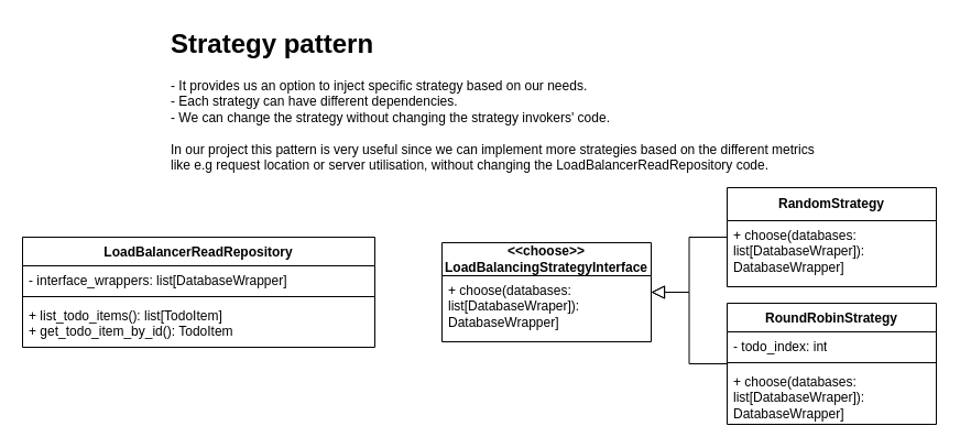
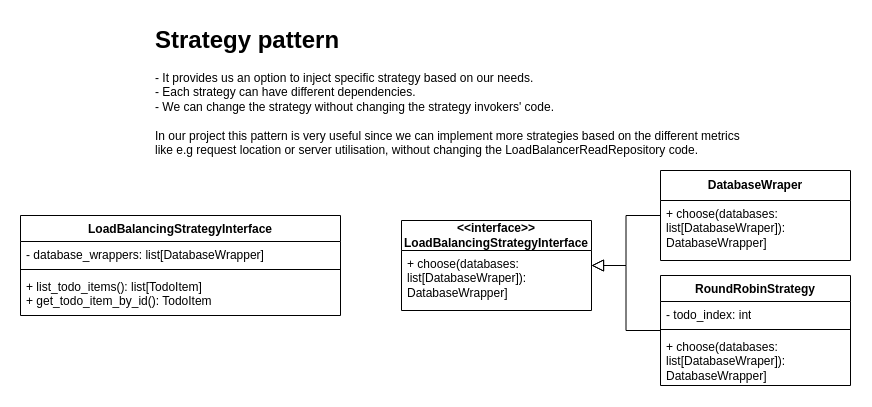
  <mxCell id="0" />
  <mxCell id="1" parent="0" />
- <mxCell id="2" value="&lt;b&gt;&amp;lt;&amp;lt;choose&amp;gt;&amp;gt;&lt;br&gt;LoadBalancingStrategyInterface&lt;br&gt;&lt;/b&gt;" style="swimlane;fontStyle=0;childLayout=stackLayout;horizontal=1;startSize=30;fillColor=none;horizontalStack=0;resizeParent=1;resizeParentMax=0;resizeLast=0;collapsible=1;marginBottom=0;whiteSpace=wrap;html=1;" vertex="1" parent="1"><mxGeometry x="401" y="220" width="190" height="90" as="geometry" /></mxCell>
+ <mxCell id="2" value="&lt;b&gt;&amp;lt;&amp;lt;interface&amp;gt;&amp;gt;&lt;br&gt;LoadBalancingStrategyInterface&lt;br&gt;&lt;/b&gt;" style="swimlane;fontStyle=0;childLayout=stackLayout;horizontal=1;startSize=30;fillColor=none;horizontalStack=0;resizeParent=1;resizeParentMax=0;resizeLast=0;collapsible=1;marginBottom=0;whiteSpace=wrap;html=1;" vertex="1" parent="1"><mxGeometry x="401" y="220" width="190" height="90" as="geometry" /></mxCell>
  <mxCell id="3" value="+ choose(databases: list[DatabaseWraper]): DatabaseWrapper]" style="text;strokeColor=none;fillColor=none;align=left;verticalAlign=top;spacingLeft=4;spacingRight=4;overflow=hidden;rotatable=0;points=[[0,0.5],[1,0.5]];portConstraint=eastwest;whiteSpace=wrap;html=1;" vertex="1" parent="2"><mxGeometry y="30" width="190" height="60" as="geometry" /></mxCell>
  <mxCell id="4" style="edgeStyle=orthogonalEdgeStyle;rounded=0;orthogonalLoop=1;jettySize=auto;html=1;dashed=0;dashPattern=8 8;endArrow=block;endFill=0;endSize=10;" edge="1" parent="1" source="5" target="2"><mxGeometry relative="1" as="geometry" /></mxCell>
- <mxCell id="5" value="&lt;b&gt;RandomStrategy&lt;br&gt;&lt;/b&gt;" style="swimlane;fontStyle=0;childLayout=stackLayout;horizontal=1;startSize=30;fillColor=none;horizontalStack=0;resizeParent=1;resizeParentMax=0;resizeLast=0;collapsible=1;marginBottom=0;whiteSpace=wrap;html=1;" vertex="1" parent="1"><mxGeometry x="660" y="170" width="190" height="90" as="geometry" /></mxCell>
+ <mxCell id="5" value="&lt;b&gt;DatabaseWraper&lt;br&gt;&lt;/b&gt;" style="swimlane;fontStyle=0;childLayout=stackLayout;horizontal=1;startSize=30;fillColor=none;horizontalStack=0;resizeParent=1;resizeParentMax=0;resizeLast=0;collapsible=1;marginBottom=0;whiteSpace=wrap;html=1;" vertex="1" parent="1"><mxGeometry x="660" y="170" width="190" height="90" as="geometry" /></mxCell>
  <mxCell id="6" value="+ choose(databases: list[DatabaseWraper]): DatabaseWrapper]" style="text;strokeColor=none;fillColor=none;align=left;verticalAlign=top;spacingLeft=4;spacingRight=4;overflow=hidden;rotatable=0;points=[[0,0.5],[1,0.5]];portConstraint=eastwest;whiteSpace=wrap;html=1;" vertex="1" parent="5"><mxGeometry y="30" width="190" height="60" as="geometry" /></mxCell>
  <mxCell id="7" style="edgeStyle=orthogonalEdgeStyle;rounded=0;orthogonalLoop=1;jettySize=auto;html=1;dashed=0;dashPattern=8 8;endArrow=block;endFill=0;endSize=10;" edge="1" parent="1" source="8" target="2"><mxGeometry relative="1" as="geometry" /></mxCell>
  <mxCell id="8" value="&lt;b style=&quot;border-color: var(--border-color);&quot;&gt;RoundRobinStrategy&lt;/b&gt;" style="swimlane;fontStyle=1;align=center;verticalAlign=top;childLayout=stackLayout;horizontal=1;startSize=26;horizontalStack=0;resizeParent=1;resizeParentMax=0;resizeLast=0;collapsible=1;marginBottom=0;whiteSpace=wrap;html=1;" vertex="1" parent="1"><mxGeometry x="660" y="275" width="190" height="110" as="geometry" /></mxCell>
  <mxCell id="9" value="- todo_index: int" style="text;strokeColor=none;fillColor=none;align=left;verticalAlign=top;spacingLeft=4;spacingRight=4;overflow=hidden;rotatable=0;points=[[0,0.5],[1,0.5]];portConstraint=eastwest;whiteSpace=wrap;html=1;" vertex="1" parent="8"><mxGeometry y="26" width="190" height="24" as="geometry" /></mxCell>
  <mxCell id="10" value="" style="line;strokeWidth=1;fillColor=none;align=left;verticalAlign=middle;spacingTop=-1;spacingLeft=3;spacingRight=3;rotatable=0;labelPosition=right;points=[];portConstraint=eastwest;strokeColor=inherit;" vertex="1" parent="8"><mxGeometry y="50" width="190" height="8" as="geometry" /></mxCell>
  <mxCell id="11" value="+ choose(databases: list[DatabaseWraper]): DatabaseWrapper]" style="text;strokeColor=none;fillColor=none;align=left;verticalAlign=top;spacingLeft=4;spacingRight=4;overflow=hidden;rotatable=0;points=[[0,0.5],[1,0.5]];portConstraint=eastwest;whiteSpace=wrap;html=1;" vertex="1" parent="8"><mxGeometry y="58" width="190" height="52" as="geometry" /></mxCell>
- <mxCell id="12" value="LoadBalancerReadRepository" style="swimlane;fontStyle=1;align=center;verticalAlign=top;childLayout=stackLayout;horizontal=1;startSize=26;horizontalStack=0;resizeParent=1;resizeParentMax=0;resizeLast=0;collapsible=1;marginBottom=0;whiteSpace=wrap;html=1;" vertex="1" parent="1"><mxGeometry x="20" y="215" width="320" height="100" as="geometry" /></mxCell>
- <mxCell id="13" value="- interface_wrappers: list[DatabaseWrapper]" style="text;strokeColor=none;fillColor=none;align=left;verticalAlign=top;spacingLeft=4;spacingRight=4;overflow=hidden;rotatable=0;points=[[0,0.5],[1,0.5]];portConstraint=eastwest;whiteSpace=wrap;html=1;" vertex="1" parent="12"><mxGeometry y="26" width="320" height="24" as="geometry" /></mxCell>
+ <mxCell id="12" value="LoadBalancingStrategyInterface" style="swimlane;fontStyle=1;align=center;verticalAlign=top;childLayout=stackLayout;horizontal=1;startSize=26;horizontalStack=0;resizeParent=1;resizeParentMax=0;resizeLast=0;collapsible=1;marginBottom=0;whiteSpace=wrap;html=1;" vertex="1" parent="1"><mxGeometry x="20" y="215" width="320" height="100" as="geometry" /></mxCell>
+ <mxCell id="13" value="- database_wrappers: list[DatabaseWrapper]" style="text;strokeColor=none;fillColor=none;align=left;verticalAlign=top;spacingLeft=4;spacingRight=4;overflow=hidden;rotatable=0;points=[[0,0.5],[1,0.5]];portConstraint=eastwest;whiteSpace=wrap;html=1;" vertex="1" parent="12"><mxGeometry y="26" width="320" height="24" as="geometry" /></mxCell>
  <mxCell id="14" value="" style="line;strokeWidth=1;fillColor=none;align=left;verticalAlign=middle;spacingTop=-1;spacingLeft=3;spacingRight=3;rotatable=0;labelPosition=right;points=[];portConstraint=eastwest;strokeColor=inherit;" vertex="1" parent="12"><mxGeometry y="50" width="320" height="8" as="geometry" /></mxCell>
  <mxCell id="15" value="+ list_todo_items(): list[TodoItem]&lt;br style=&quot;border-color: var(--border-color);&quot;&gt;+ get_todo_item_by_id(): TodoItem" style="text;strokeColor=none;fillColor=none;align=left;verticalAlign=top;spacingLeft=4;spacingRight=4;overflow=hidden;rotatable=0;points=[[0,0.5],[1,0.5]];portConstraint=eastwest;whiteSpace=wrap;html=1;" vertex="1" parent="12"><mxGeometry y="58" width="320" height="42" as="geometry" /></mxCell>
  <mxCell id="16" value="&lt;h1&gt;Strategy pattern&lt;/h1&gt;&lt;div&gt;- It provides us an option to inject specific strategy based on our needs.&lt;/div&gt;&lt;div&gt;- Each strategy can have different dependencies.&lt;/div&gt;&lt;div&gt;- We can change the strategy without changing the strategy invokers' code.&lt;/div&gt;&lt;div&gt;&lt;br&gt;&lt;/div&gt;&lt;div&gt;In our project this pattern is very useful since we can implement more strategies based on the different metrics like e.g request location or server utilisation, without changing the LoadBalancerReadRepository code.&lt;/div&gt;&lt;div&gt;&lt;br&gt;&lt;/div&gt;" style="text;html=1;strokeColor=none;fillColor=none;spacing=5;spacingTop=-20;whiteSpace=wrap;overflow=hidden;rounded=0;" vertex="1" parent="1"><mxGeometry x="150" y="20" width="600" height="150" as="geometry" /></mxCell>
